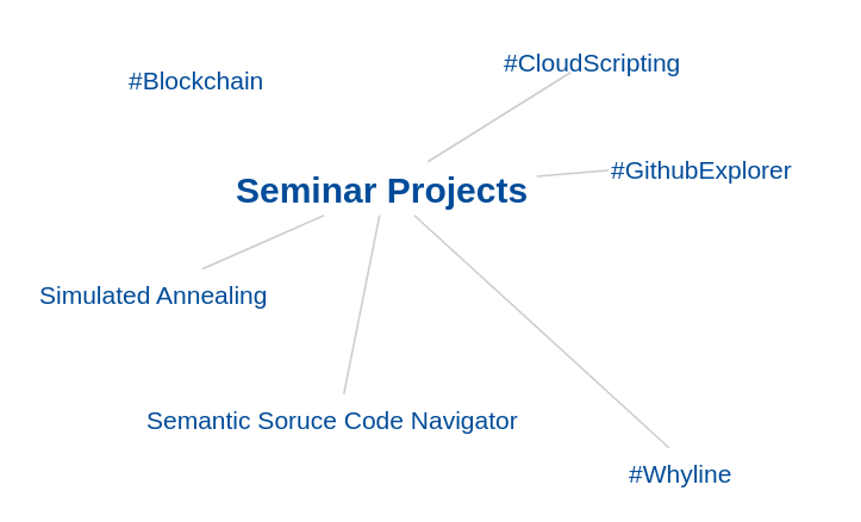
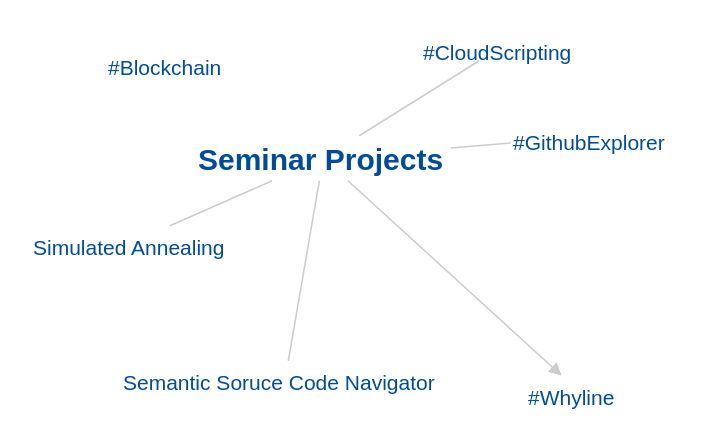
  <mxCell id="0" />
  <mxCell id="1" parent="0" />
  <mxCell id="2" style="edgeStyle=none;orthogonalLoop=1;jettySize=auto;html=1;shadow=0;endArrow=none;strokeColor=#CCCCCC;strokeWidth=1;fontSize=14;fontColor=#004C99;" edge="1" parent="1" source="7" target="12"><mxGeometry relative="1" as="geometry" /></mxCell>
  <mxCell id="3" style="edgeStyle=none;orthogonalLoop=1;jettySize=auto;html=1;shadow=0;endArrow=none;strokeColor=#CCCCCC;strokeWidth=1;fontSize=14;fontColor=#004C99;" edge="1" parent="1" source="7" target="11"><mxGeometry relative="1" as="geometry" /></mxCell>
  <mxCell id="4" style="edgeStyle=none;orthogonalLoop=1;jettySize=auto;html=1;shadow=0;endArrow=none;strokeColor=#CCCCCC;strokeWidth=1;fontSize=14;fontColor=#004C99;" edge="1" parent="1" source="7" target="9"><mxGeometry relative="1" as="geometry" /></mxCell>
  <mxCell id="5" style="edgeStyle=none;orthogonalLoop=1;jettySize=auto;html=1;shadow=0;endArrow=none;strokeColor=#CCCCCC;strokeWidth=1;fontSize=14;fontColor=#004C99;" edge="1" parent="1" source="7" target="10"><mxGeometry relative="1" as="geometry" /></mxCell>
- <mxCell id="6" style="edgeStyle=none;orthogonalLoop=1;jettySize=auto;html=1;shadow=0;endArrow=none;strokeColor=#CCCCCC;strokeWidth=1;fontSize=14;fontColor=#004C99;" edge="1" parent="1" source="7" target="13"><mxGeometry relative="1" as="geometry" /></mxCell>
+ <mxCell id="6" style="edgeStyle=none;orthogonalLoop=1;jettySize=auto;html=1;shadow=0;endArrow=block;strokeColor=#CCCCCC;strokeWidth=1;fontSize=14;fontColor=#004C99;" edge="1" parent="1" source="7" target="13"><mxGeometry relative="1" as="geometry" /></mxCell>
  <mxCell id="7" value="Seminar Projects" style="text;html=1;fontSize=20;fontColor=#004C99;fontStyle=1;verticalAlign=middle;" vertex="1" parent="1"><mxGeometry x="130" y="90" width="170" height="30" as="geometry" /></mxCell>
  <mxCell id="8" value="#Blockchain" style="text;html=1;fontSize=14;fontColor=#004C99;" vertex="1" parent="1"><mxGeometry x="70" y="30" width="90" height="20" as="geometry" /></mxCell>
  <mxCell id="9" value="#CloudScripting" style="text;html=1;fontSize=14;fontColor=#004C99;" vertex="1" parent="1"><mxGeometry x="280" y="20" width="110" height="20" as="geometry" /></mxCell>
  <mxCell id="10" value="#GithubExplorer" style="text;html=1;fontSize=14;fontColor=#004C99;" vertex="1" parent="1"><mxGeometry x="340" y="80" width="120" height="20" as="geometry" /></mxCell>
  <mxCell id="11" value="Simulated Annealing" style="text;html=1;fontSize=14;fontColor=#004C99;" vertex="1" parent="1"><mxGeometry x="20" y="150" width="140" height="20" as="geometry" /></mxCell>
- <mxCell id="12" value="Semantic Soruce Code Navigator" style="text;html=1;fontSize=14;fontColor=#004C99;" vertex="1" parent="1"><mxGeometry x="80" y="220" width="220" height="20" as="geometry" /></mxCell>
+ <mxCell id="12" value="Semantic Soruce Code Navigator" style="text;html=1;fontSize=14;fontColor=#004C99;" vertex="1" parent="1"><mxGeometry x="80" y="240" width="220" height="20" as="geometry" /></mxCell>
  <mxCell id="13" value="#Whyline" style="text;html=1;fontSize=14;fontColor=#004C99;" vertex="1" parent="1"><mxGeometry x="350" y="250" width="70" height="20" as="geometry" /></mxCell>
